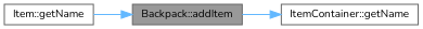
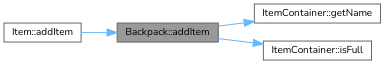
  digraph {
    fontname=Nunito
    rankdir=LR
    node [color=grey40 fillcolor=white fontname=Nunito fontsize=10 shape=box style=filled]
    edge [color=steelblue1 fontname=Nunito fontsize=10 labelfontname=Helvetica labelfontsize=10 style=solid]
    n1 [color=gray40 fillcolor=grey60 fontcolor=black height=0.2 label="Backpack::addItem" width=0.4]
    n2 [height=0.2 label="ItemContainer::getName" width=0.4]
-   n4 [height=0.2 label="Item::getName" width=0.4]
+   n3 [height=0.2 label="ItemContainer::isFull" width=0.4]
+   n4 [height=0.2 label="Item::addItem" width=0.4]
    n1 -> n2
+   n1 -> n3
    n4 -> n1
  }
